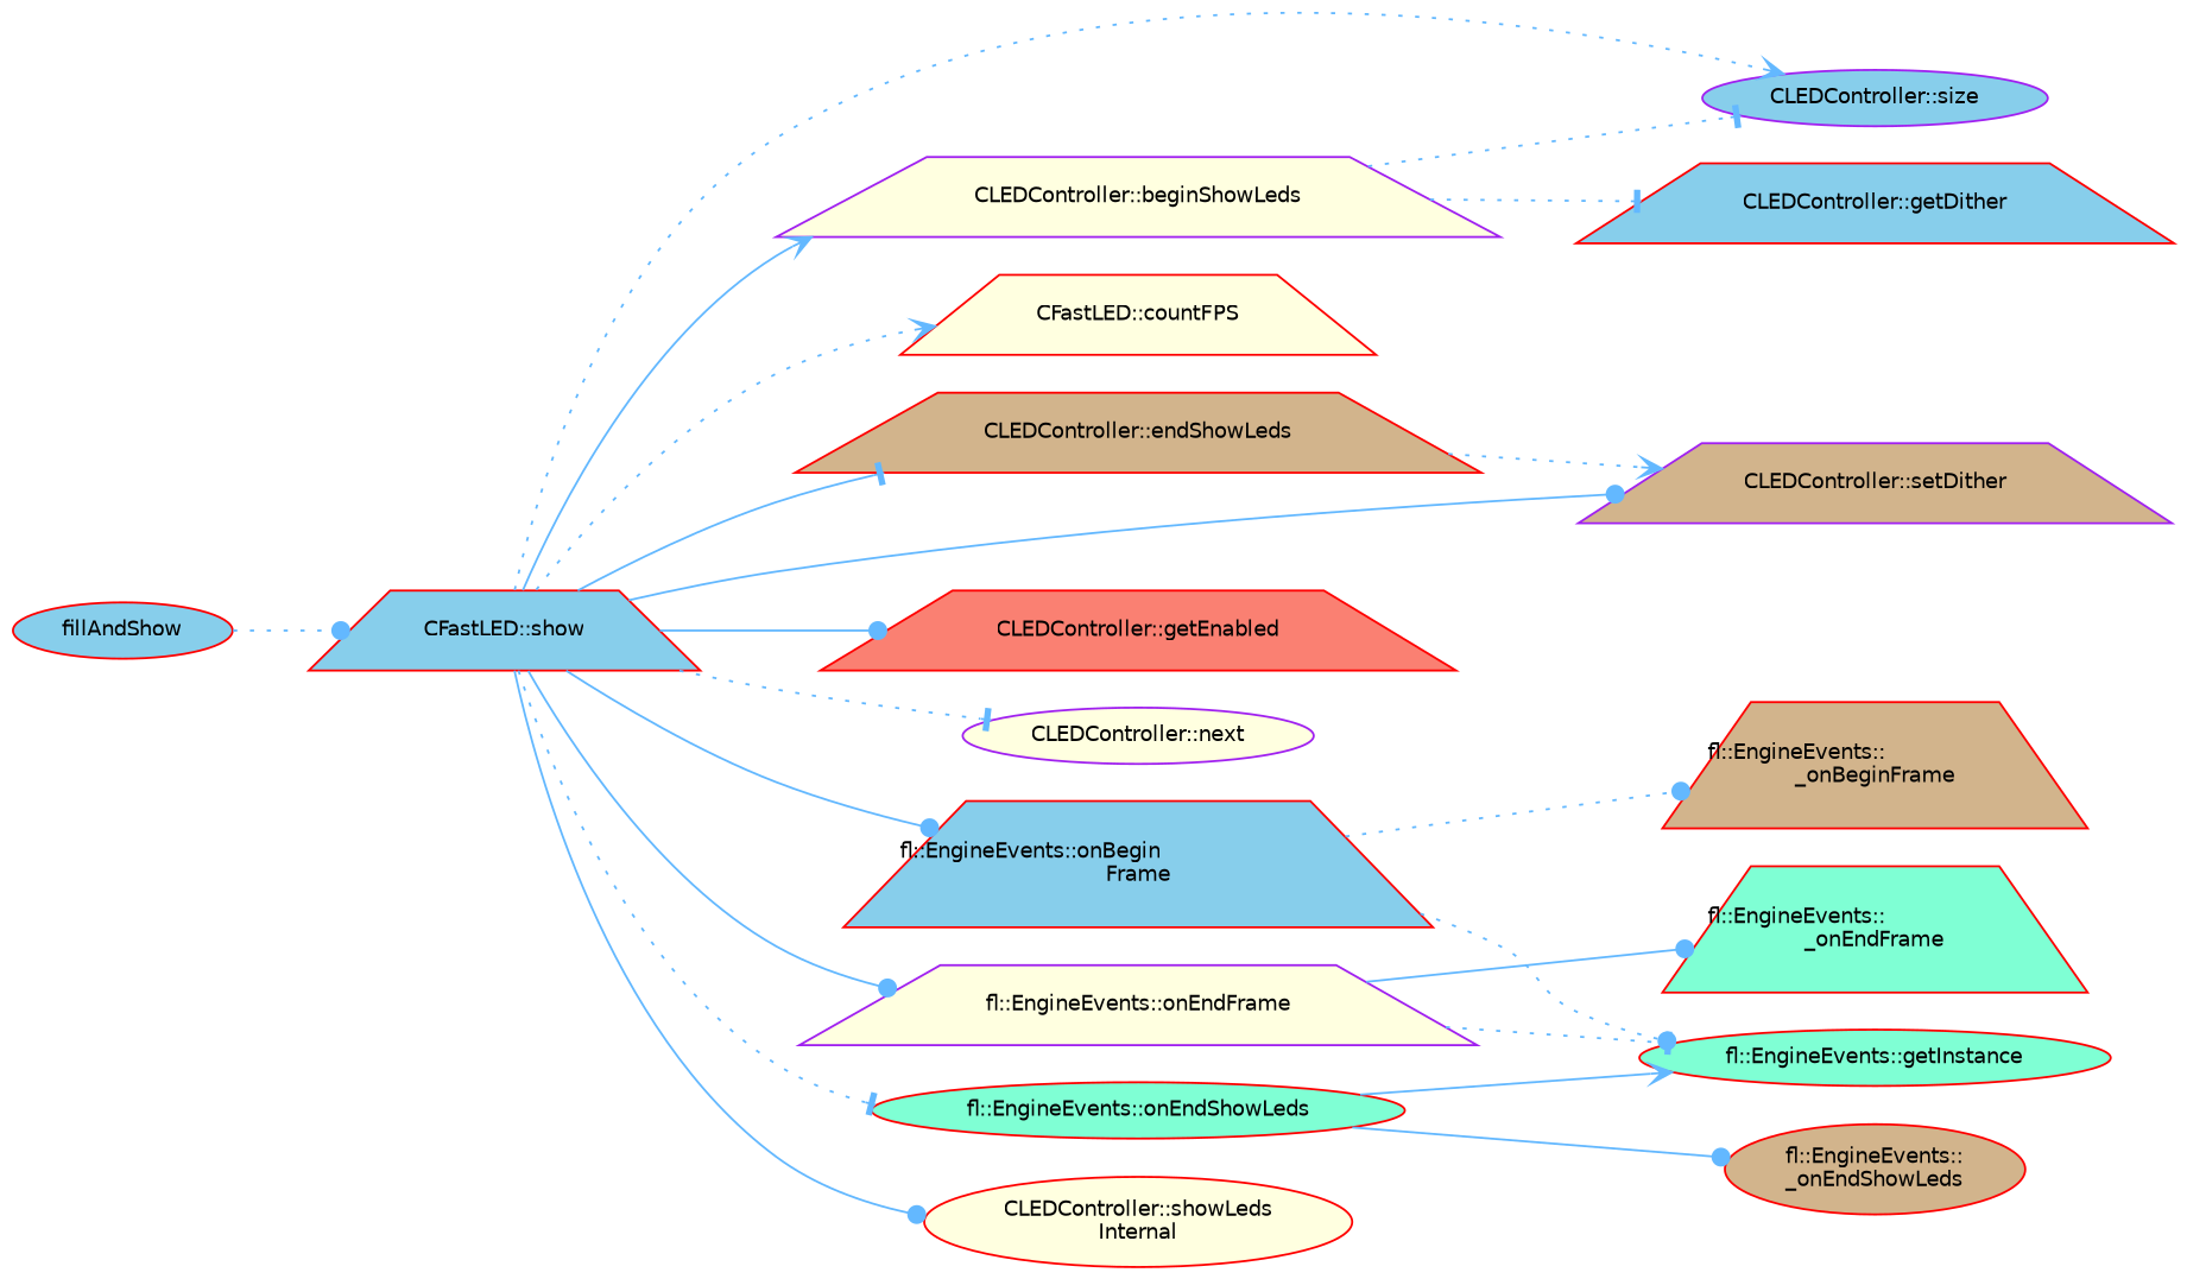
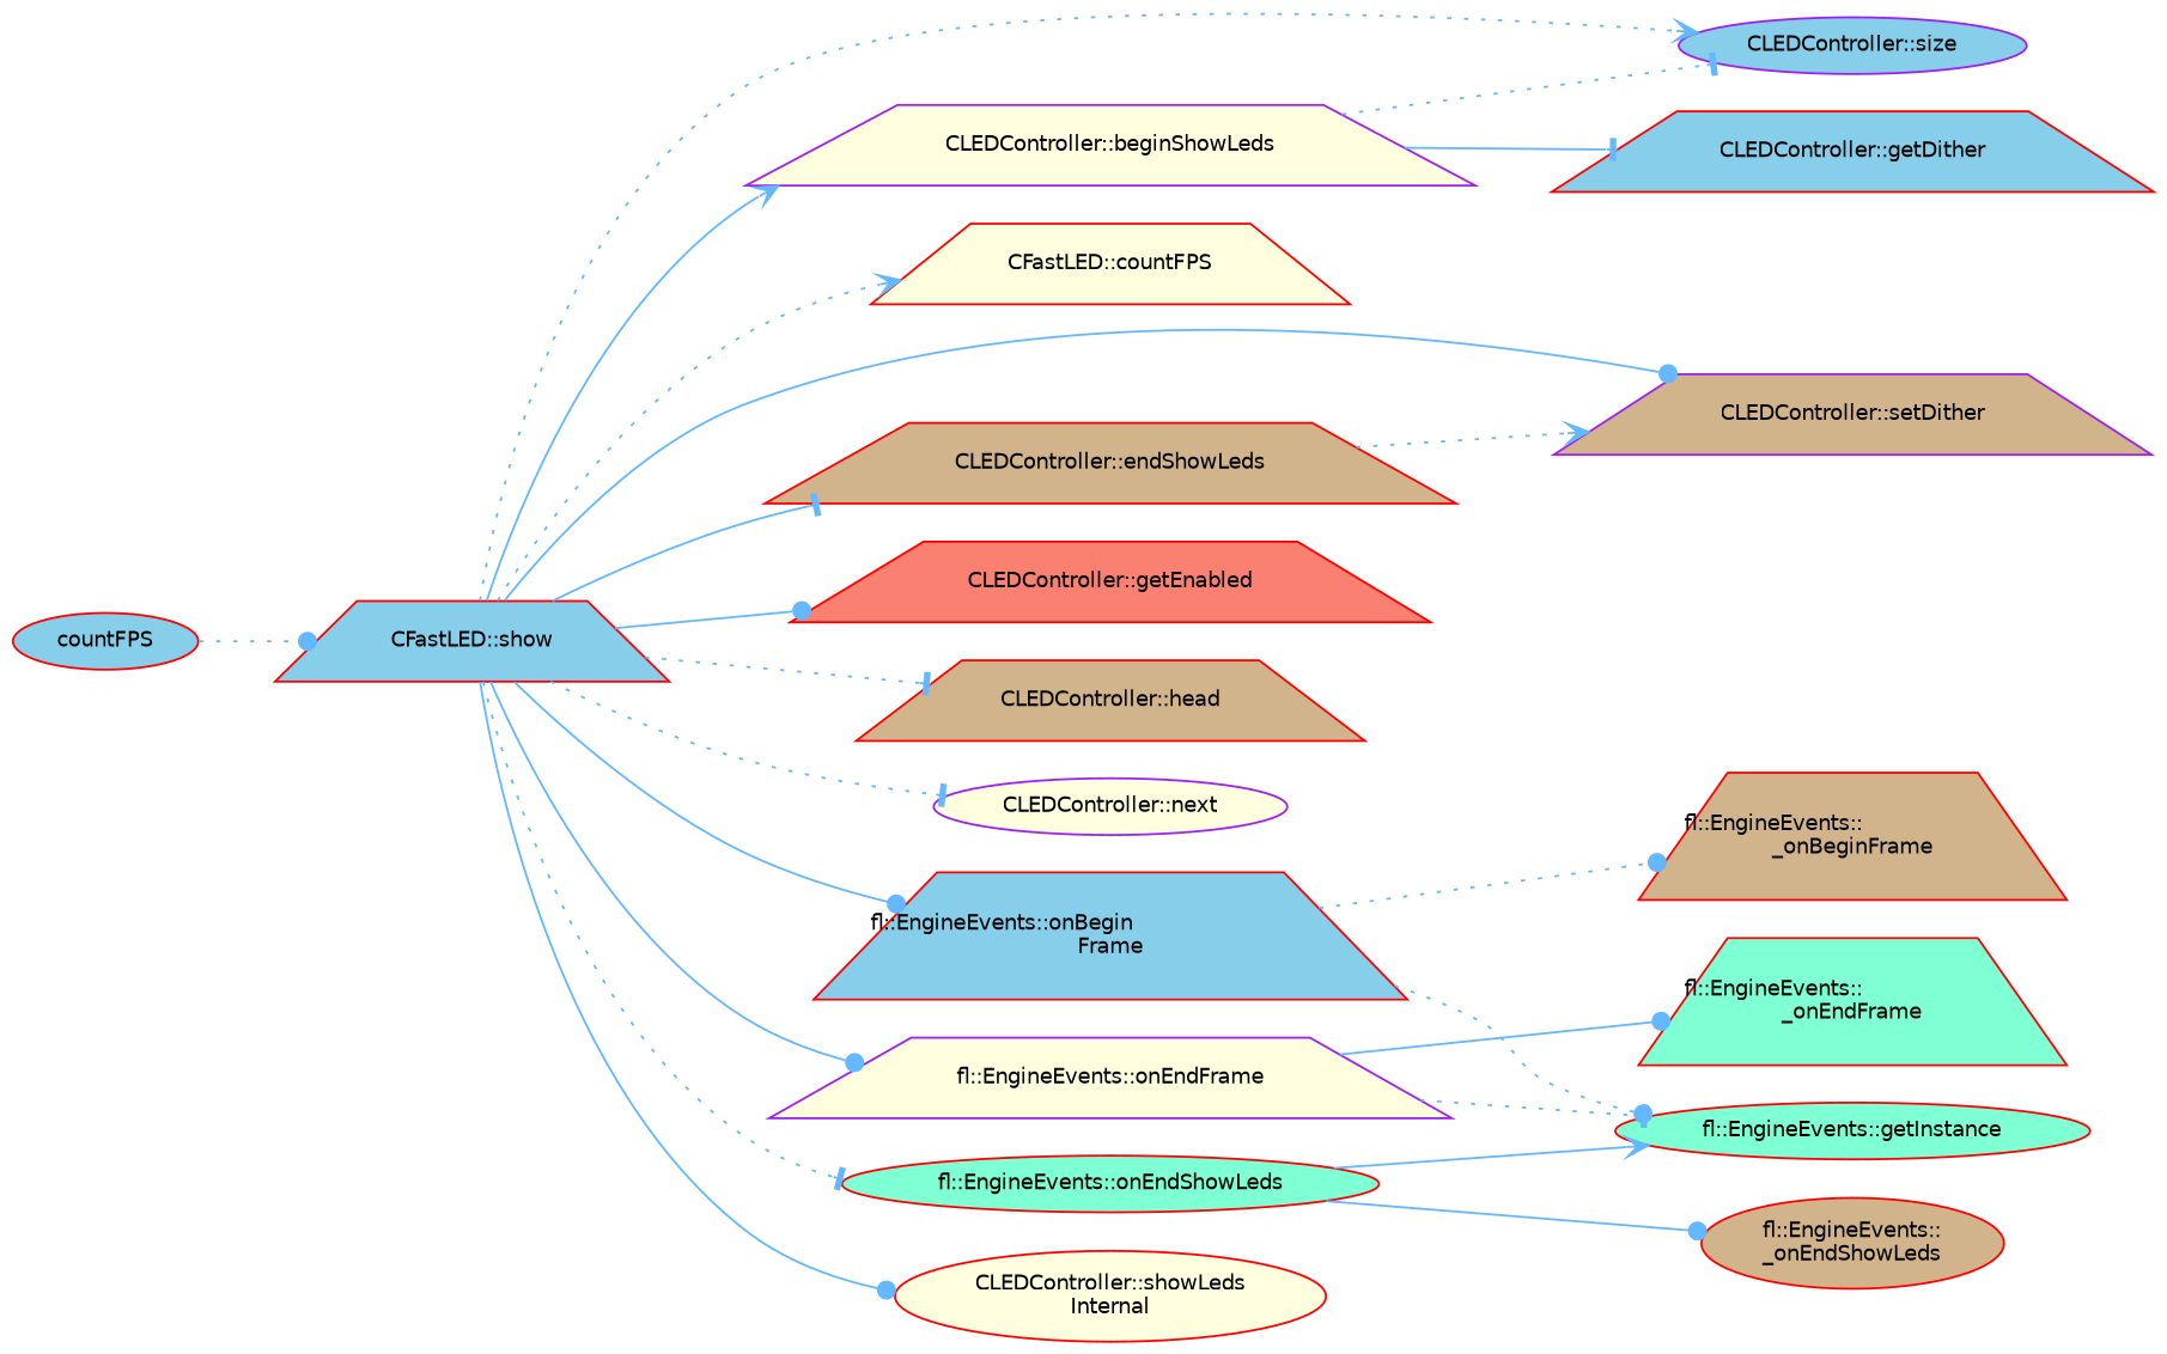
  digraph {
    rankdir=LR
    node [color=red fillcolor=skyblue fontname=Helvetica fontsize=10 shape=trapezium style=filled]
    edge [arrowhead=dot color=steelblue1 fontname=Helvetica fontsize=10 labelfontname=Helvetica labelfontsize=10 style=dotted]
-   n1 [fontcolor=black height=0.2 label=fillAndShow shape=ellipse width=0.4]
+   n1 [fontcolor=black height=0.2 label=countFPS shape=ellipse width=0.4]
    n2 [height=0.2 label="CFastLED::show" width=0.4]
    n3 [color=purple fillcolor=lightyellow height=0.2 label="CLEDController::beginShowLeds" width=0.4]
    n4 [color=purple height=0.2 label="CLEDController::size" shape=ellipse width=0.4]
    n5 [fillcolor=lightyellow height=0.2 label="CFastLED::countFPS" width=0.4]
    n6 [fillcolor=tan height=0.2 label="CLEDController::endShowLeds" width=0.4]
    n7 [color=purple fillcolor=tan height=0.2 label="CLEDController::setDither" width=0.4]
    n8 [fillcolor=salmon height=0.2 label="CLEDController::getEnabled" width=0.4]
+   n9 [fillcolor=tan height=0.2 label="CLEDController::head" width=0.4]
    n10 [color=purple fillcolor=lightyellow height=0.2 label="CLEDController::next" shape=ellipse width=0.4]
    n11 [height=0.2 label="fl::EngineEvents::onBegin\lFrame" width=0.4]
    n12 [color=purple fillcolor=lightyellow height=0.2 label="fl::EngineEvents::onEndFrame" width=0.4]
    n13 [fillcolor=aquamarine height=0.2 label="fl::EngineEvents::onEndShowLeds" shape=ellipse width=0.4]
    n14 [fillcolor=lightyellow height=0.2 label="CLEDController::showLeds\lInternal" shape=ellipse width=0.4]
    n15 [height=0.2 label="CLEDController::getDither" width=0.4]
    n16 [fillcolor=tan height=0.2 label="fl::EngineEvents::\l_onBeginFrame" width=0.4]
    n17 [fillcolor=aquamarine height=0.2 label="fl::EngineEvents::getInstance" shape=ellipse width=0.4]
    n18 [fillcolor=aquamarine height=0.2 label="fl::EngineEvents::\l_onEndFrame" width=0.4]
    n19 [fillcolor=tan height=0.2 label="fl::EngineEvents::\l_onEndShowLeds" shape=ellipse width=0.4]
    n1 -> n2
    n2 -> n3 [arrowhead=vee style=solid]
    n2 -> n4 [arrowhead=vee]
    n2 -> n5 [arrowhead=vee]
    n2 -> n6 [arrowhead=tee style=solid]
    n2 -> n7 [style=solid]
    n2 -> n8 [style=solid]
+   n2 -> n9 [arrowhead=tee]
    n2 -> n10 [arrowhead=tee]
    n2 -> n11 [style=solid]
    n2 -> n12 [style=solid]
    n2 -> n13 [arrowhead=tee]
    n2 -> n14 [style=solid]
    n3 -> n4 [arrowhead=tee]
-   n3 -> n15 [arrowhead=tee]
+   n3 -> n15 [arrowhead=tee style=solid]
    n6 -> n7 [arrowhead=vee]
    n11 -> n16
    n11 -> n17
    n12 -> n17 [arrowhead=tee]
    n12 -> n18 [style=solid]
    n13 -> n17 [arrowhead=vee style=solid]
    n13 -> n19 [style=solid]
  }
